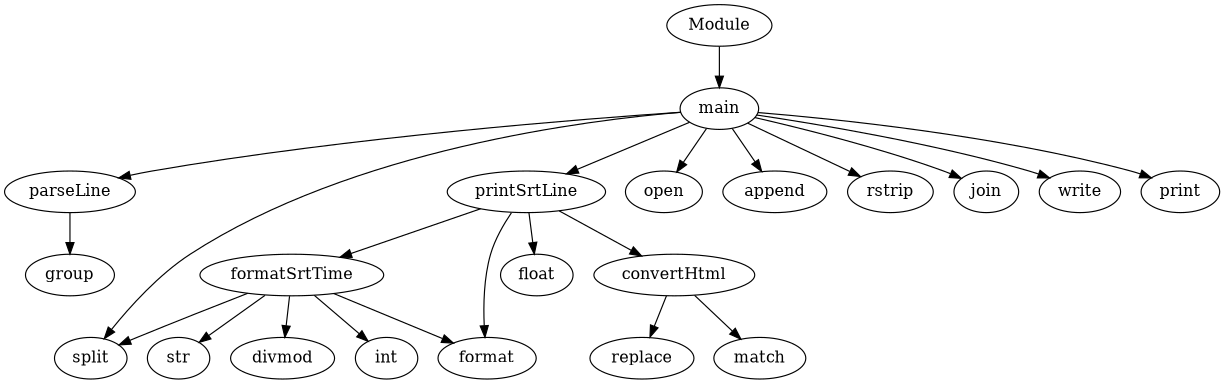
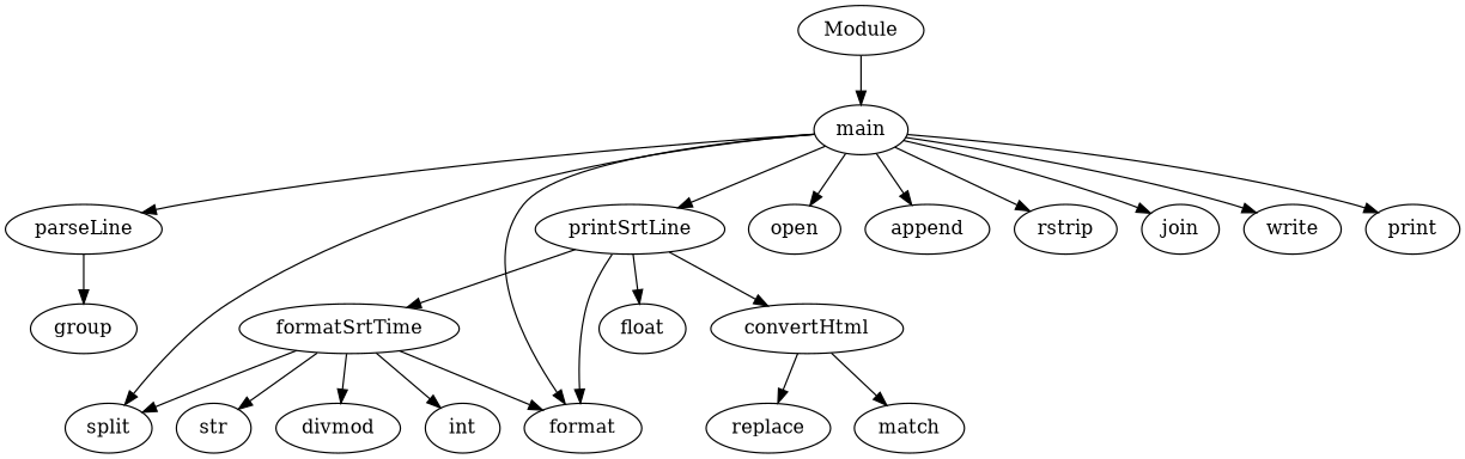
  strict digraph {
    parseLine
    group
    formatSrtTime
    split
    str
    divmod
    int
    format
    convertHtml
    match
    replace
    printSrtLine
    float
    main
    open
    append
    rstrip
    join
    write
    print
    Module
    parseLine -> group
    formatSrtTime -> split
    formatSrtTime -> str
    formatSrtTime -> divmod
    formatSrtTime -> int
    formatSrtTime -> format
    convertHtml -> match
    convertHtml -> replace
    printSrtLine -> formatSrtTime
    printSrtLine -> format
    printSrtLine -> convertHtml
    printSrtLine -> float
    main -> parseLine
    main -> split
+   main -> format
    main -> printSrtLine
    main -> open
    main -> append
    main -> rstrip
    main -> join
    main -> write
    main -> print
    Module -> main
  }
